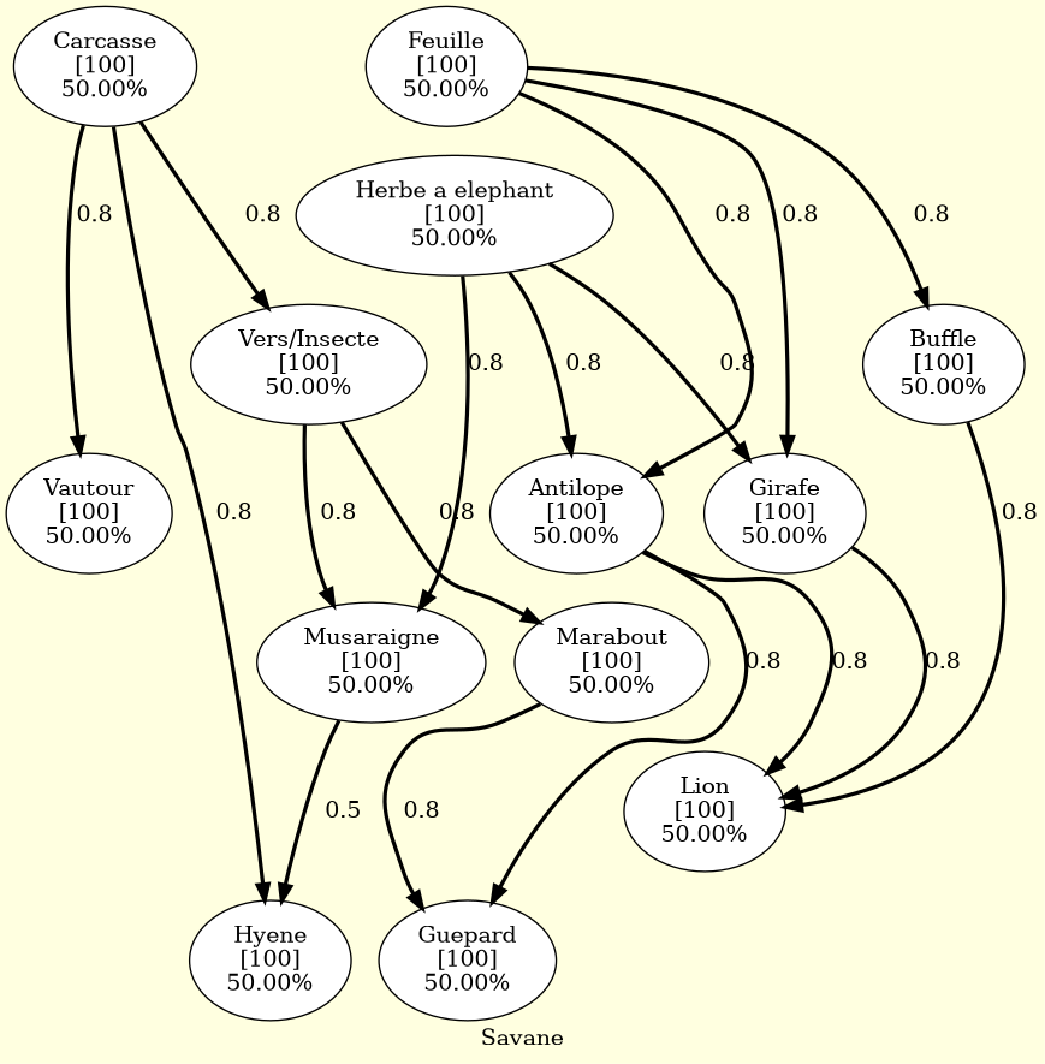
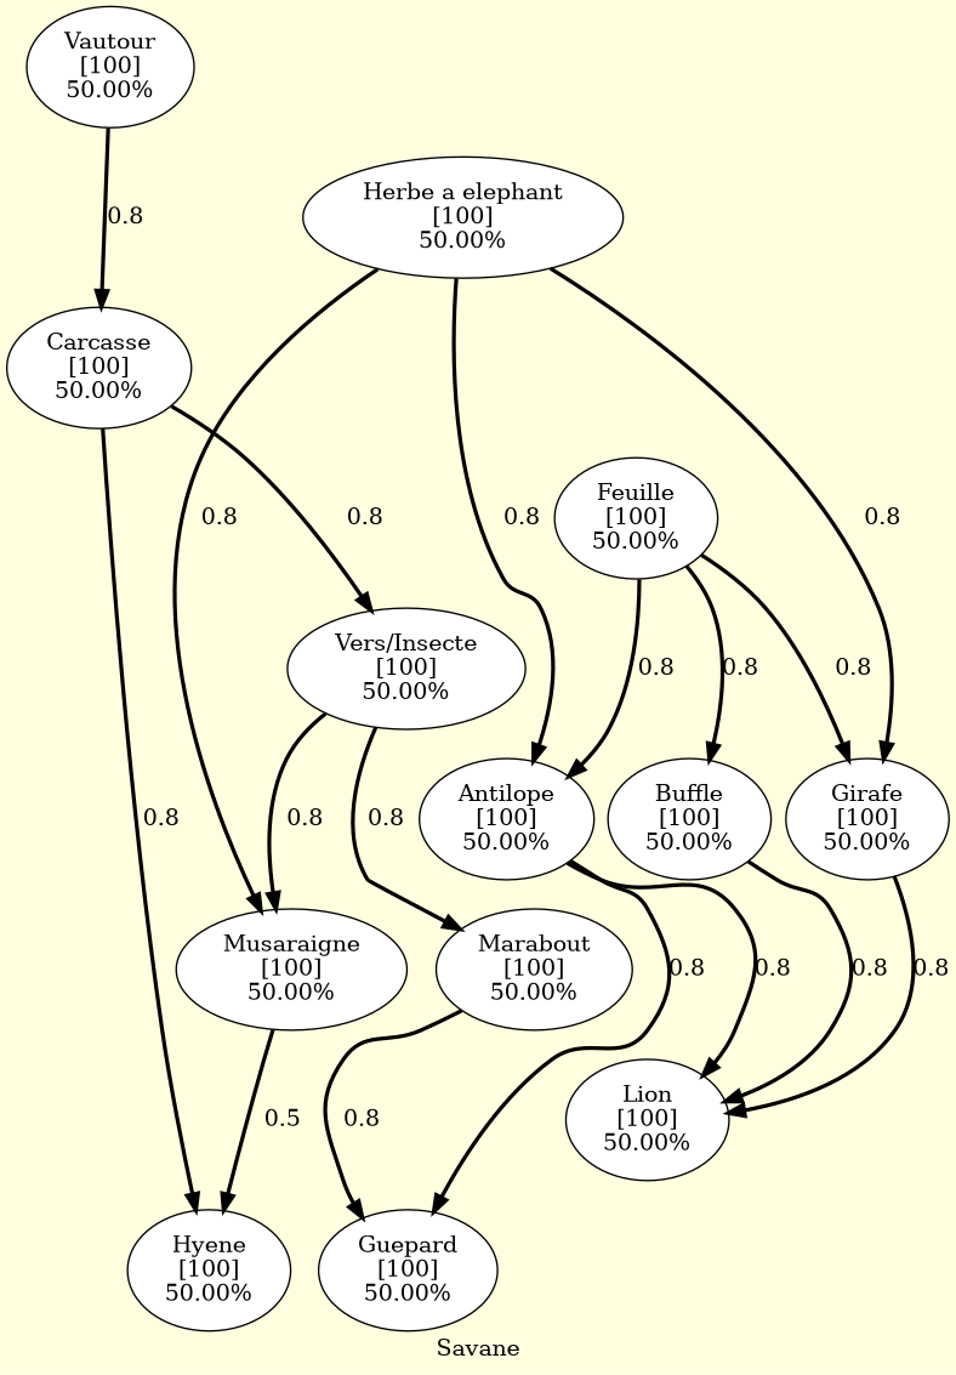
  digraph {
    bgcolor=lightyellow
    compound=true
    fontname="DejaVu Serif"
    label=Savane
    newrank=true
    rankdir=TB
    node [fillcolor=white fontname="DejaVu Serif" shape=ellipse style=filled]
    edge [fontname="DejaVu Serif" penwidth=2.4 weight=0.8]
    n1 [label="Herbe a elephant\n[100]\n50.00%"]
    n2 [label="Feuille\n[100]\n50.00%"]
    n3 [label="Carcasse\n[100]\n50.00%"]
    n4 [label="Vers/Insecte\n[100]\n50.00%"]
    n5 [label="Marabout\n[100]\n50.00%"]
    n6 [label="Musaraigne\n[100]\n50.00%"]
    n7 [label="Antilope\n[100]\n50.00%"]
    n8 [label="Buffle\n[100]\n50.00%"]
    n9 [label="Girafe\n[100]\n50.00%"]
    n10 [label="Hyene\n[100]\n50.00%"]
    n11 [label="Guepard\n[100]\n50.00%"]
    n12 [label="Lion\n[100]\n50.00%"]
    n13 [label="Vautour\n[100]\n50.00%"]
    subgraph sub_1 {
      rank=same
      n1
    }
    subgraph sub_2 {
      rank=same
      n2
    }
    subgraph sub_3 {
      rank=same
      n3
    }
    subgraph sub_4 {
      rank=same
      n4
    }
    subgraph sub_5 {
      rank=same
      n5
    }
    subgraph sub_6 {
      rank=same
      n6
    }
    subgraph sub_7 {
      rank=same
      n7
    }
    subgraph sub_8 {
      rank=same
      n8
    }
    subgraph sub_9 {
      rank=same
      n9
    }
    subgraph sub_10 {
      rank=same
      n10
    }
    subgraph sub_11 {
      rank=same
      n11
    }
    subgraph sub_12 {
      rank=same
      n12
    }
    subgraph sub_13 {
      rank=same
      n13
    }
    n1 -> n6 [label=0.8]
    n1 -> n7 [label=0.8]
    n1 -> n9 [label=0.8]
    n2 -> n7 [label=0.8]
    n2 -> n8 [label=0.8]
    n2 -> n9 [label=0.8]
    n3 -> n4 [label=0.8]
    n3 -> n10 [label=0.8]
-   n3 -> n13 [label=0.8]
+   n13 -> n3 [label=0.8]
    n4 -> n5 [label=0.8]
    n4 -> n6 [label=0.8]
    n5 -> n11 [label=0.8]
    n6 -> n10 [label=0.5]
    n7 -> n11 [label=0.8]
    n7 -> n12 [label=0.8]
    n8 -> n12 [label=0.8]
    n9 -> n12 [label=0.8]
  }
